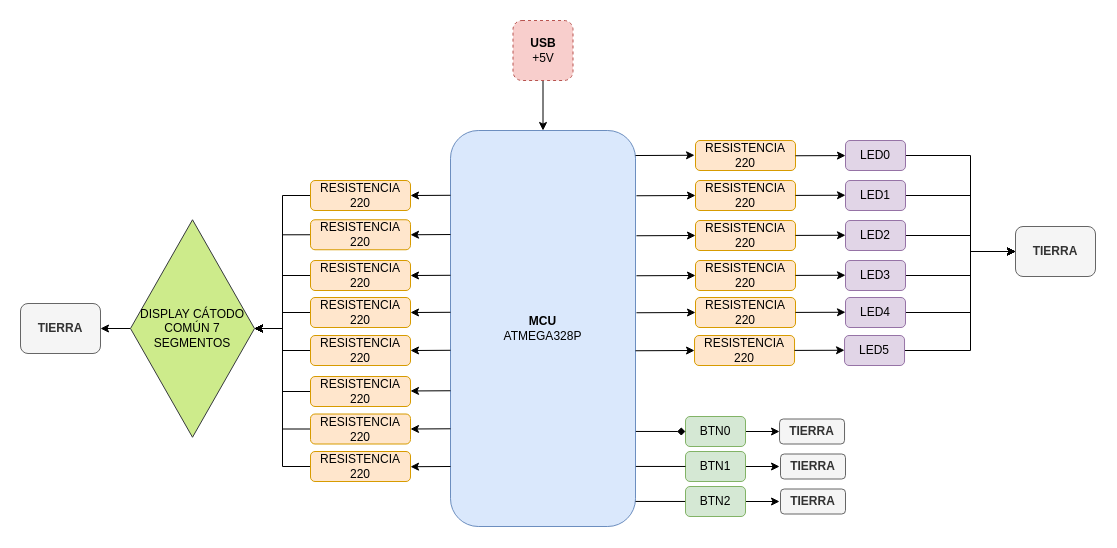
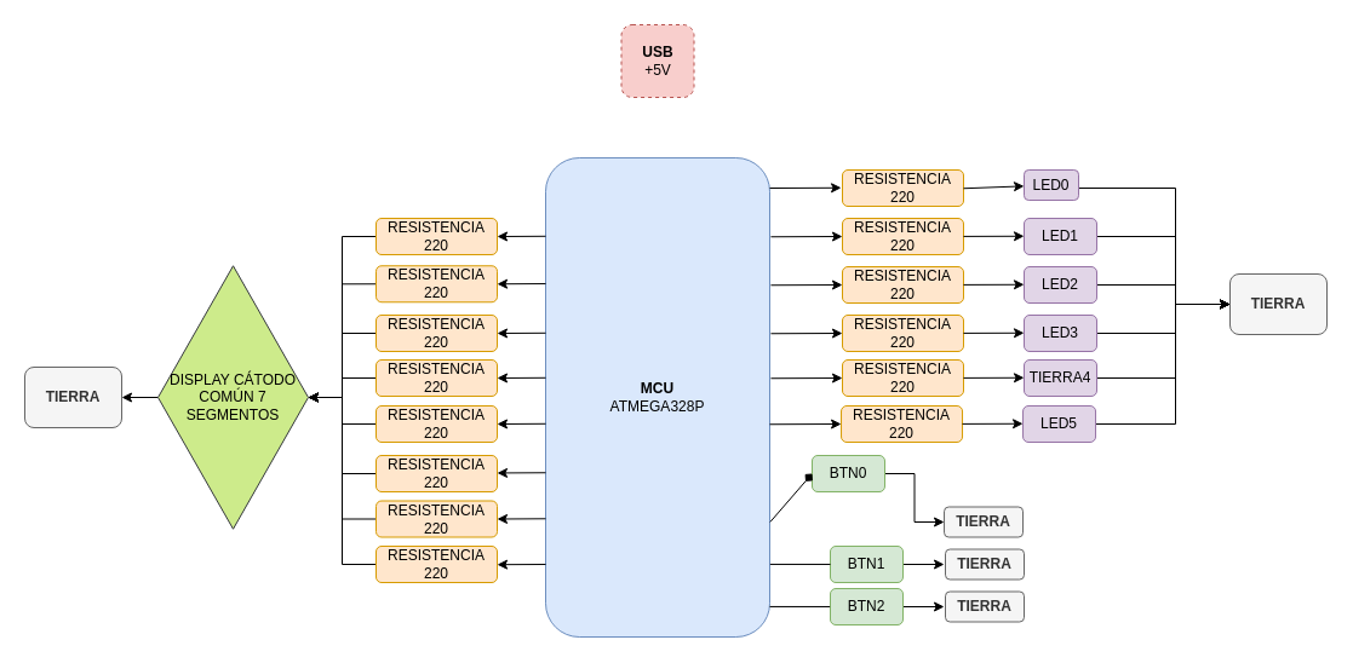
  <mxCell id="0" />
  <mxCell id="1" parent="0" />
- <mxCell id="2" style="edgeStyle=orthogonalEdgeStyle;rounded=0;orthogonalLoop=1;jettySize=auto;html=1;exitX=0.5;exitY=1;exitDx=0;exitDy=0;entryX=0.5;entryY=0;entryDx=0;entryDy=0;" edge="1" parent="1" source="3" target="4"><mxGeometry relative="1" as="geometry" /></mxCell>
  <mxCell id="3" value="&lt;b&gt;USB&lt;/b&gt;&lt;br&gt;+5V" style="rounded=1;whiteSpace=wrap;html=1;fillColor=#f8cecc;strokeColor=#b85450;dashed=1;" vertex="1" parent="1"><mxGeometry x="512.5" y="20" width="60" height="60" as="geometry" /></mxCell>
  <mxCell id="4" value="&lt;b&gt;MCU&lt;/b&gt;&lt;br&gt;ATMEGA328P" style="rounded=1;whiteSpace=wrap;html=1;fillColor=#dae8fc;strokeColor=#6c8ebf;" vertex="1" parent="1"><mxGeometry x="450" y="130" width="185" height="396" as="geometry" /></mxCell>
  <mxCell id="5" style="edgeStyle=orthogonalEdgeStyle;rounded=0;orthogonalLoop=1;jettySize=auto;html=1;entryX=0;entryY=0.5;entryDx=0;entryDy=0;" edge="1" parent="1" source="6" target="24"><mxGeometry relative="1" as="geometry"><mxPoint x="1015" y="215" as="targetPoint" /><Array as="points"><mxPoint x="970" y="155" /><mxPoint x="970" y="251" /></Array></mxGeometry></mxCell>
- <mxCell id="6" value="LED0" style="text;html=1;strokeColor=#9673a6;fillColor=#e1d5e7;align=center;verticalAlign=middle;whiteSpace=wrap;rounded=1;" vertex="1" parent="1"><mxGeometry x="845" y="140" width="60" height="30" as="geometry" /></mxCell>
+ <mxCell id="6" value="LED0" style="text;html=1;strokeColor=#9673a6;fillColor=#e1d5e7;align=center;verticalAlign=middle;whiteSpace=wrap;rounded=1;" vertex="1" parent="1"><mxGeometry x="845" y="140" width="45" height="25" as="geometry" /></mxCell>
  <mxCell id="7" style="edgeStyle=orthogonalEdgeStyle;rounded=0;orthogonalLoop=1;jettySize=auto;html=1;entryX=0;entryY=0.5;entryDx=0;entryDy=0;" edge="1" parent="1" source="8" target="24"><mxGeometry relative="1" as="geometry"><mxPoint x="1015" y="215" as="targetPoint" /><Array as="points"><mxPoint x="970" y="195" /><mxPoint x="970" y="251" /></Array></mxGeometry></mxCell>
  <mxCell id="8" value="LED1" style="text;html=1;strokeColor=#9673a6;fillColor=#e1d5e7;align=center;verticalAlign=middle;whiteSpace=wrap;rounded=1;" vertex="1" parent="1"><mxGeometry x="845" y="180" width="60" height="30" as="geometry" /></mxCell>
  <mxCell id="9" style="edgeStyle=orthogonalEdgeStyle;rounded=0;orthogonalLoop=1;jettySize=auto;html=1;entryX=0;entryY=0.5;entryDx=0;entryDy=0;" edge="1" parent="1" source="10" target="24"><mxGeometry relative="1" as="geometry"><mxPoint x="1015" y="215" as="targetPoint" /><Array as="points"><mxPoint x="970" y="235" /><mxPoint x="970" y="251" /></Array></mxGeometry></mxCell>
  <mxCell id="10" value="LED2" style="text;html=1;strokeColor=#9673a6;fillColor=#e1d5e7;align=center;verticalAlign=middle;whiteSpace=wrap;rounded=1;" vertex="1" parent="1"><mxGeometry x="845" y="220" width="60" height="30" as="geometry" /></mxCell>
  <mxCell id="11" style="edgeStyle=orthogonalEdgeStyle;rounded=0;orthogonalLoop=1;jettySize=auto;html=1;entryX=0;entryY=0.5;entryDx=0;entryDy=0;" edge="1" parent="1" source="12" target="24"><mxGeometry relative="1" as="geometry"><mxPoint x="1015" y="215" as="targetPoint" /><Array as="points"><mxPoint x="970" y="275" /><mxPoint x="970" y="251" /></Array></mxGeometry></mxCell>
  <mxCell id="12" value="LED3" style="text;html=1;strokeColor=#9673a6;fillColor=#e1d5e7;align=center;verticalAlign=middle;whiteSpace=wrap;rounded=1;" vertex="1" parent="1"><mxGeometry x="845" y="260" width="60" height="30" as="geometry" /></mxCell>
  <mxCell id="13" value="RESISTENCIA 220" style="text;html=1;strokeColor=#d79b00;fillColor=#ffe6cc;align=center;verticalAlign=middle;whiteSpace=wrap;rounded=1;" vertex="1" parent="1"><mxGeometry x="695" y="140" width="100" height="30" as="geometry" /></mxCell>
  <mxCell id="14" value="RESISTENCIA 220" style="text;html=1;strokeColor=#d79b00;fillColor=#ffe6cc;align=center;verticalAlign=middle;whiteSpace=wrap;rounded=1;" vertex="1" parent="1"><mxGeometry x="695" y="180" width="100" height="30" as="geometry" /></mxCell>
  <mxCell id="15" value="RESISTENCIA 220" style="text;html=1;strokeColor=#d79b00;fillColor=#ffe6cc;align=center;verticalAlign=middle;whiteSpace=wrap;rounded=1;" vertex="1" parent="1"><mxGeometry x="695" y="220" width="100" height="30" as="geometry" /></mxCell>
  <mxCell id="16" value="RESISTENCIA 220" style="text;html=1;strokeColor=#d79b00;fillColor=#ffe6cc;align=center;verticalAlign=middle;whiteSpace=wrap;rounded=1;" vertex="1" parent="1"><mxGeometry x="695" y="260" width="100" height="30" as="geometry" /></mxCell>
  <mxCell id="17" value="" style="endArrow=classic;html=1;rounded=0;exitX=1.008;exitY=0.165;exitDx=0;exitDy=0;exitPerimeter=0;" edge="1" parent="1" target="6"><mxGeometry width="50" height="50" relative="1" as="geometry"><mxPoint x="795" y="155.26" as="sourcePoint" /><mxPoint x="824.04" y="154.746" as="targetPoint" /></mxGeometry></mxCell>
  <mxCell id="18" value="" style="endArrow=classic;html=1;rounded=0;exitX=1.008;exitY=0.165;exitDx=0;exitDy=0;exitPerimeter=0;" edge="1" parent="1"><mxGeometry width="50" height="50" relative="1" as="geometry"><mxPoint x="795" y="194.92" as="sourcePoint" /><mxPoint x="845" y="194.758" as="targetPoint" /></mxGeometry></mxCell>
  <mxCell id="19" value="" style="endArrow=classic;html=1;rounded=0;exitX=1.008;exitY=0.165;exitDx=0;exitDy=0;exitPerimeter=0;" edge="1" parent="1"><mxGeometry width="50" height="50" relative="1" as="geometry"><mxPoint x="795" y="234.92" as="sourcePoint" /><mxPoint x="845" y="234.758" as="targetPoint" /></mxGeometry></mxCell>
  <mxCell id="20" value="" style="endArrow=classic;html=1;rounded=0;exitX=1.008;exitY=0.165;exitDx=0;exitDy=0;exitPerimeter=0;" edge="1" parent="1"><mxGeometry width="50" height="50" relative="1" as="geometry"><mxPoint x="795" y="274.92" as="sourcePoint" /><mxPoint x="845" y="274.758" as="targetPoint" /></mxGeometry></mxCell>
  <mxCell id="21" value="" style="endArrow=classic;html=1;rounded=0;exitX=1.008;exitY=0.165;exitDx=0;exitDy=0;exitPerimeter=0;entryX=0;entryY=0.5;entryDx=0;entryDy=0;" edge="1" parent="1" target="14"><mxGeometry width="50" height="50" relative="1" as="geometry"><mxPoint x="635.96" y="195.26" as="sourcePoint" /><mxPoint x="665" y="194.746" as="targetPoint" /></mxGeometry></mxCell>
  <mxCell id="22" value="" style="endArrow=classic;html=1;rounded=0;exitX=1.008;exitY=0.165;exitDx=0;exitDy=0;exitPerimeter=0;entryX=0;entryY=0.5;entryDx=0;entryDy=0;" edge="1" parent="1" target="15"><mxGeometry width="50" height="50" relative="1" as="geometry"><mxPoint x="635.96" y="235.26" as="sourcePoint" /><mxPoint x="665" y="234.746" as="targetPoint" /></mxGeometry></mxCell>
  <mxCell id="23" value="" style="endArrow=classic;html=1;rounded=0;exitX=1.008;exitY=0.165;exitDx=0;exitDy=0;exitPerimeter=0;entryX=0;entryY=0.5;entryDx=0;entryDy=0;" edge="1" parent="1" target="16"><mxGeometry width="50" height="50" relative="1" as="geometry"><mxPoint x="635.96" y="275.26" as="sourcePoint" /><mxPoint x="665" y="274.746" as="targetPoint" /></mxGeometry></mxCell>
  <mxCell id="24" value="&lt;b&gt;TIERRA&lt;/b&gt;" style="rounded=1;whiteSpace=wrap;html=1;fillColor=#f5f5f5;strokeColor=#666666;fontColor=#333333;" vertex="1" parent="1"><mxGeometry x="1015" y="226" width="80" height="50" as="geometry" /></mxCell>
  <mxCell id="25" value="" style="endArrow=classic;html=1;rounded=0;exitX=1.008;exitY=0.165;exitDx=0;exitDy=0;exitPerimeter=0;entryX=0;entryY=0.5;entryDx=0;entryDy=0;" edge="1" parent="1"><mxGeometry width="50" height="50" relative="1" as="geometry"><mxPoint x="635" y="155.02" as="sourcePoint" /><mxPoint x="694.04" y="154.76" as="targetPoint" /></mxGeometry></mxCell>
  <mxCell id="26" style="edgeStyle=orthogonalEdgeStyle;rounded=0;orthogonalLoop=1;jettySize=auto;html=1;exitX=1;exitY=0.5;exitDx=0;exitDy=0;entryX=0;entryY=0.5;entryDx=0;entryDy=0;" edge="1" parent="1" source="27" target="24"><mxGeometry relative="1" as="geometry"><Array as="points"><mxPoint x="970" y="312" /><mxPoint x="970" y="251" /></Array></mxGeometry></mxCell>
- <mxCell id="27" value="LED4" style="text;html=1;strokeColor=#9673a6;fillColor=#e1d5e7;align=center;verticalAlign=middle;whiteSpace=wrap;rounded=1;" vertex="1" parent="1"><mxGeometry x="845" y="297" width="60" height="30" as="geometry" /></mxCell>
+ <mxCell id="27" value="TIERRA4" style="text;html=1;strokeColor=#9673a6;fillColor=#e1d5e7;align=center;verticalAlign=middle;whiteSpace=wrap;rounded=1;" vertex="1" parent="1"><mxGeometry x="845" y="297" width="60" height="30" as="geometry" /></mxCell>
  <mxCell id="28" value="RESISTENCIA 220" style="text;html=1;strokeColor=#d79b00;fillColor=#ffe6cc;align=center;verticalAlign=middle;whiteSpace=wrap;rounded=1;" vertex="1" parent="1"><mxGeometry x="695" y="297" width="100" height="30" as="geometry" /></mxCell>
  <mxCell id="29" value="" style="endArrow=classic;html=1;rounded=0;exitX=1.008;exitY=0.165;exitDx=0;exitDy=0;exitPerimeter=0;" edge="1" parent="1"><mxGeometry width="50" height="50" relative="1" as="geometry"><mxPoint x="795" y="311.92" as="sourcePoint" /><mxPoint x="845" y="311.758" as="targetPoint" /></mxGeometry></mxCell>
  <mxCell id="30" value="" style="endArrow=classic;html=1;rounded=0;exitX=1.008;exitY=0.165;exitDx=0;exitDy=0;exitPerimeter=0;entryX=0;entryY=0.5;entryDx=0;entryDy=0;" edge="1" parent="1" target="28"><mxGeometry width="50" height="50" relative="1" as="geometry"><mxPoint x="635.96" y="312.26" as="sourcePoint" /><mxPoint x="665" y="311.746" as="targetPoint" /></mxGeometry></mxCell>
  <mxCell id="31" style="edgeStyle=orthogonalEdgeStyle;rounded=0;orthogonalLoop=1;jettySize=auto;html=1;exitX=1;exitY=0.5;exitDx=0;exitDy=0;entryX=0;entryY=0.5;entryDx=0;entryDy=0;" edge="1" parent="1" source="32" target="24"><mxGeometry relative="1" as="geometry"><Array as="points"><mxPoint x="970" y="350" /><mxPoint x="970" y="251" /></Array></mxGeometry></mxCell>
  <mxCell id="32" value="LED5" style="text;html=1;strokeColor=#9673a6;fillColor=#e1d5e7;align=center;verticalAlign=middle;whiteSpace=wrap;rounded=1;" vertex="1" parent="1"><mxGeometry x="844.04" y="335" width="60" height="30" as="geometry" /></mxCell>
  <mxCell id="33" value="RESISTENCIA 220" style="text;html=1;strokeColor=#d79b00;fillColor=#ffe6cc;align=center;verticalAlign=middle;whiteSpace=wrap;rounded=1;" vertex="1" parent="1"><mxGeometry x="694.04" y="335" width="100" height="30" as="geometry" /></mxCell>
  <mxCell id="34" value="" style="endArrow=classic;html=1;rounded=0;exitX=1.008;exitY=0.165;exitDx=0;exitDy=0;exitPerimeter=0;" edge="1" parent="1"><mxGeometry width="50" height="50" relative="1" as="geometry"><mxPoint x="794.04" y="349.92" as="sourcePoint" /><mxPoint x="844.04" y="349.758" as="targetPoint" /></mxGeometry></mxCell>
  <mxCell id="35" value="" style="endArrow=classic;html=1;rounded=0;exitX=1.008;exitY=0.165;exitDx=0;exitDy=0;exitPerimeter=0;entryX=0;entryY=0.5;entryDx=0;entryDy=0;" edge="1" parent="1" target="33"><mxGeometry width="50" height="50" relative="1" as="geometry"><mxPoint x="635" y="350.26" as="sourcePoint" /><mxPoint x="664.04" y="349.746" as="targetPoint" /></mxGeometry></mxCell>
  <mxCell id="36" style="edgeStyle=orthogonalEdgeStyle;rounded=0;orthogonalLoop=1;jettySize=auto;html=1;exitX=1;exitY=0.5;exitDx=0;exitDy=0;entryX=0;entryY=0.5;entryDx=0;entryDy=0;" edge="1" parent="1" source="37" target="38"><mxGeometry relative="1" as="geometry" /></mxCell>
- <mxCell id="37" value="BTN0" style="text;html=1;strokeColor=#82b366;fillColor=#d5e8d4;align=center;verticalAlign=middle;whiteSpace=wrap;rounded=1;" vertex="1" parent="1"><mxGeometry x="685" y="416" width="60" height="30" as="geometry" /></mxCell>
+ <mxCell id="37" value="BTN0" style="text;html=1;strokeColor=#82b366;fillColor=#d5e8d4;align=center;verticalAlign=middle;whiteSpace=wrap;rounded=1;" vertex="1" parent="1"><mxGeometry x="670" y="376" width="60" height="30" as="geometry" /></mxCell>
  <mxCell id="38" value="&lt;b&gt;TIERRA&lt;/b&gt;" style="rounded=1;whiteSpace=wrap;html=1;fillColor=#f5f5f5;strokeColor=#666666;fontColor=#333333;" vertex="1" parent="1"><mxGeometry x="779.04" y="418.5" width="65" height="25" as="geometry" /></mxCell>
  <mxCell id="39" style="edgeStyle=orthogonalEdgeStyle;rounded=0;orthogonalLoop=1;jettySize=auto;html=1;exitX=1;exitY=0.5;exitDx=0;exitDy=0;entryX=0;entryY=0.5;entryDx=0;entryDy=0;" edge="1" parent="1" source="40"><mxGeometry relative="1" as="geometry"><mxPoint x="779.04" y="466" as="targetPoint" /></mxGeometry></mxCell>
  <mxCell id="40" value="BTN1" style="text;html=1;strokeColor=#82b366;fillColor=#d5e8d4;align=center;verticalAlign=middle;whiteSpace=wrap;rounded=1;" vertex="1" parent="1"><mxGeometry x="685" y="451" width="60" height="30" as="geometry" /></mxCell>
  <mxCell id="41" style="edgeStyle=orthogonalEdgeStyle;rounded=0;orthogonalLoop=1;jettySize=auto;html=1;exitX=1;exitY=0.5;exitDx=0;exitDy=0;entryX=0;entryY=0.5;entryDx=0;entryDy=0;" edge="1" parent="1" source="42"><mxGeometry relative="1" as="geometry"><mxPoint x="779.04" y="501" as="targetPoint" /></mxGeometry></mxCell>
  <mxCell id="42" value="BTN2" style="text;html=1;strokeColor=#82b366;fillColor=#d5e8d4;align=center;verticalAlign=middle;whiteSpace=wrap;rounded=1;" vertex="1" parent="1"><mxGeometry x="685" y="486" width="60" height="30" as="geometry" /></mxCell>
  <mxCell id="43" value="&lt;b&gt;TIERRA&lt;/b&gt;" style="rounded=1;whiteSpace=wrap;html=1;fillColor=#f5f5f5;strokeColor=#666666;fontColor=#333333;" vertex="1" parent="1"><mxGeometry x="780" y="453.5" width="65" height="25" as="geometry" /></mxCell>
  <mxCell id="44" value="&lt;b&gt;TIERRA&lt;/b&gt;" style="rounded=1;whiteSpace=wrap;html=1;fillColor=#f5f5f5;strokeColor=#666666;fontColor=#333333;" vertex="1" parent="1"><mxGeometry x="780" y="488.5" width="65" height="25" as="geometry" /></mxCell>
  <mxCell id="45" value="" style="endArrow=diamond;html=1;rounded=0;entryX=0;entryY=0.5;entryDx=0;entryDy=0;exitX=1.002;exitY=0.76;exitDx=0;exitDy=0;exitPerimeter=0;" edge="1" parent="1" source="4" target="37"><mxGeometry width="50" height="50" relative="1" as="geometry"><mxPoint x="610" y="446" as="sourcePoint" /><mxPoint x="660" y="396" as="targetPoint" /></mxGeometry></mxCell>
  <mxCell id="46" value="" style="endArrow=none;html=1;rounded=0;entryX=0;entryY=0.5;entryDx=0;entryDy=0;exitX=1.002;exitY=0.76;exitDx=0;exitDy=0;exitPerimeter=0;" edge="1" parent="1"><mxGeometry width="50" height="50" relative="1" as="geometry"><mxPoint x="635.37" y="465.94" as="sourcePoint" /><mxPoint x="685" y="465.98" as="targetPoint" /></mxGeometry></mxCell>
  <mxCell id="47" value="" style="endArrow=none;html=1;rounded=0;entryX=0;entryY=0.5;entryDx=0;entryDy=0;exitX=1.002;exitY=0.76;exitDx=0;exitDy=0;exitPerimeter=0;" edge="1" parent="1"><mxGeometry width="50" height="50" relative="1" as="geometry"><mxPoint x="635" y="500.94" as="sourcePoint" /><mxPoint x="684.63" y="500.98" as="targetPoint" /></mxGeometry></mxCell>
  <mxCell id="48" style="edgeStyle=orthogonalEdgeStyle;rounded=0;orthogonalLoop=1;jettySize=auto;html=1;exitX=0;exitY=0.5;exitDx=0;exitDy=0;entryX=1;entryY=0.5;entryDx=0;entryDy=0;" edge="1" parent="1" source="49" target="65"><mxGeometry relative="1" as="geometry" /></mxCell>
  <mxCell id="49" value="RESISTENCIA 220" style="text;html=1;strokeColor=#d79b00;fillColor=#ffe6cc;align=center;verticalAlign=middle;whiteSpace=wrap;rounded=1;" vertex="1" parent="1"><mxGeometry x="310" y="180" width="100" height="30" as="geometry" /></mxCell>
  <mxCell id="50" style="edgeStyle=orthogonalEdgeStyle;rounded=0;orthogonalLoop=1;jettySize=auto;html=1;exitX=0;exitY=0.5;exitDx=0;exitDy=0;entryX=1;entryY=0.5;entryDx=0;entryDy=0;" edge="1" parent="1" source="51" target="65"><mxGeometry relative="1" as="geometry" /></mxCell>
  <mxCell id="51" value="RESISTENCIA 220" style="text;html=1;strokeColor=#d79b00;fillColor=#ffe6cc;align=center;verticalAlign=middle;whiteSpace=wrap;rounded=1;" vertex="1" parent="1"><mxGeometry x="310" y="219.25" width="100" height="30" as="geometry" /></mxCell>
  <mxCell id="52" style="edgeStyle=orthogonalEdgeStyle;rounded=0;orthogonalLoop=1;jettySize=auto;html=1;exitX=0;exitY=0.5;exitDx=0;exitDy=0;entryX=1;entryY=0.5;entryDx=0;entryDy=0;" edge="1" parent="1" source="53" target="65"><mxGeometry relative="1" as="geometry" /></mxCell>
  <mxCell id="53" value="RESISTENCIA 220" style="text;html=1;strokeColor=#d79b00;fillColor=#ffe6cc;align=center;verticalAlign=middle;whiteSpace=wrap;rounded=1;" vertex="1" parent="1"><mxGeometry x="310" y="260" width="100" height="30" as="geometry" /></mxCell>
  <mxCell id="54" style="edgeStyle=orthogonalEdgeStyle;rounded=0;orthogonalLoop=1;jettySize=auto;html=1;exitX=0;exitY=0.5;exitDx=0;exitDy=0;entryX=1;entryY=0.5;entryDx=0;entryDy=0;" edge="1" parent="1" source="55" target="65"><mxGeometry relative="1" as="geometry" /></mxCell>
  <mxCell id="55" value="RESISTENCIA 220" style="text;html=1;strokeColor=#d79b00;fillColor=#ffe6cc;align=center;verticalAlign=middle;whiteSpace=wrap;rounded=1;" vertex="1" parent="1"><mxGeometry x="310" y="297" width="100" height="30" as="geometry" /></mxCell>
  <mxCell id="56" style="edgeStyle=orthogonalEdgeStyle;rounded=0;orthogonalLoop=1;jettySize=auto;html=1;exitX=0;exitY=0.5;exitDx=0;exitDy=0;entryX=1;entryY=0.5;entryDx=0;entryDy=0;" edge="1" parent="1" source="57" target="65"><mxGeometry relative="1" as="geometry" /></mxCell>
  <mxCell id="57" value="RESISTENCIA 220" style="text;html=1;strokeColor=#d79b00;fillColor=#ffe6cc;align=center;verticalAlign=middle;whiteSpace=wrap;rounded=1;" vertex="1" parent="1"><mxGeometry x="310" y="335" width="100" height="30" as="geometry" /></mxCell>
  <mxCell id="58" style="edgeStyle=orthogonalEdgeStyle;rounded=0;orthogonalLoop=1;jettySize=auto;html=1;exitX=0;exitY=0.5;exitDx=0;exitDy=0;entryX=1;entryY=0.5;entryDx=0;entryDy=0;" edge="1" parent="1" source="59" target="65"><mxGeometry relative="1" as="geometry" /></mxCell>
  <mxCell id="59" value="RESISTENCIA 220" style="text;html=1;strokeColor=#d79b00;fillColor=#ffe6cc;align=center;verticalAlign=middle;whiteSpace=wrap;rounded=1;" vertex="1" parent="1"><mxGeometry x="310" y="376" width="100" height="30" as="geometry" /></mxCell>
  <mxCell id="60" style="edgeStyle=orthogonalEdgeStyle;rounded=0;orthogonalLoop=1;jettySize=auto;html=1;exitX=0;exitY=0.5;exitDx=0;exitDy=0;entryX=1;entryY=0.5;entryDx=0;entryDy=0;" edge="1" parent="1" source="61" target="65"><mxGeometry relative="1" as="geometry" /></mxCell>
  <mxCell id="61" value="RESISTENCIA 220" style="text;html=1;strokeColor=#d79b00;fillColor=#ffe6cc;align=center;verticalAlign=middle;whiteSpace=wrap;rounded=1;" vertex="1" parent="1"><mxGeometry x="310" y="413.5" width="100" height="30" as="geometry" /></mxCell>
  <mxCell id="62" style="edgeStyle=orthogonalEdgeStyle;rounded=0;orthogonalLoop=1;jettySize=auto;html=1;exitX=0;exitY=0.5;exitDx=0;exitDy=0;entryX=1;entryY=0.5;entryDx=0;entryDy=0;" edge="1" parent="1" source="63" target="65"><mxGeometry relative="1" as="geometry" /></mxCell>
  <mxCell id="63" value="RESISTENCIA 220" style="text;html=1;strokeColor=#d79b00;fillColor=#ffe6cc;align=center;verticalAlign=middle;whiteSpace=wrap;rounded=1;" vertex="1" parent="1"><mxGeometry x="310" y="451" width="100" height="30" as="geometry" /></mxCell>
  <mxCell id="64" style="edgeStyle=orthogonalEdgeStyle;rounded=0;orthogonalLoop=1;jettySize=auto;html=1;exitX=0;exitY=0.5;exitDx=0;exitDy=0;entryX=1;entryY=0.5;entryDx=0;entryDy=0;" edge="1" parent="1" source="65" target="74"><mxGeometry relative="1" as="geometry" /></mxCell>
  <mxCell id="65" value="DISPLAY CÁTODO COMÚN 7 SEGMENTOS" style="rhombus;whiteSpace=wrap;html=1;fillColor=#cdeb8b;strokeColor=#36393d;glass=0;shadow=0;sketch=0;" vertex="1" parent="1"><mxGeometry x="130" y="219.25" width="124" height="217.5" as="geometry" /></mxCell>
  <mxCell id="66" value="" style="endArrow=classic;html=1;rounded=0;exitX=1.008;exitY=0.165;exitDx=0;exitDy=0;exitPerimeter=0;" edge="1" parent="1"><mxGeometry width="50" height="50" relative="1" as="geometry"><mxPoint x="450" y="194.79" as="sourcePoint" /><mxPoint x="410" y="195" as="targetPoint" /></mxGeometry></mxCell>
  <mxCell id="67" value="" style="endArrow=classic;html=1;rounded=0;exitX=1.008;exitY=0.165;exitDx=0;exitDy=0;exitPerimeter=0;" edge="1" parent="1"><mxGeometry width="50" height="50" relative="1" as="geometry"><mxPoint x="450" y="234.04" as="sourcePoint" /><mxPoint x="410" y="234.25" as="targetPoint" /></mxGeometry></mxCell>
  <mxCell id="68" value="" style="endArrow=classic;html=1;rounded=0;exitX=1.008;exitY=0.165;exitDx=0;exitDy=0;exitPerimeter=0;" edge="1" parent="1"><mxGeometry width="50" height="50" relative="1" as="geometry"><mxPoint x="450" y="274.79" as="sourcePoint" /><mxPoint x="410" y="275" as="targetPoint" /></mxGeometry></mxCell>
  <mxCell id="69" value="" style="endArrow=classic;html=1;rounded=0;exitX=1.008;exitY=0.165;exitDx=0;exitDy=0;exitPerimeter=0;" edge="1" parent="1"><mxGeometry width="50" height="50" relative="1" as="geometry"><mxPoint x="450" y="311.79" as="sourcePoint" /><mxPoint x="410" y="312" as="targetPoint" /></mxGeometry></mxCell>
  <mxCell id="70" value="" style="endArrow=classic;html=1;rounded=0;exitX=1.008;exitY=0.165;exitDx=0;exitDy=0;exitPerimeter=0;" edge="1" parent="1"><mxGeometry width="50" height="50" relative="1" as="geometry"><mxPoint x="450" y="349.79" as="sourcePoint" /><mxPoint x="410" y="350" as="targetPoint" /></mxGeometry></mxCell>
  <mxCell id="71" value="" style="endArrow=classic;html=1;rounded=0;exitX=1.008;exitY=0.165;exitDx=0;exitDy=0;exitPerimeter=0;" edge="1" parent="1"><mxGeometry width="50" height="50" relative="1" as="geometry"><mxPoint x="450" y="390.25" as="sourcePoint" /><mxPoint x="410" y="390.46" as="targetPoint" /></mxGeometry></mxCell>
  <mxCell id="72" value="" style="endArrow=classic;html=1;rounded=0;exitX=1.008;exitY=0.165;exitDx=0;exitDy=0;exitPerimeter=0;" edge="1" parent="1"><mxGeometry width="50" height="50" relative="1" as="geometry"><mxPoint x="450" y="428.29" as="sourcePoint" /><mxPoint x="410" y="428.5" as="targetPoint" /></mxGeometry></mxCell>
  <mxCell id="73" value="" style="endArrow=classic;html=1;rounded=0;exitX=1.008;exitY=0.165;exitDx=0;exitDy=0;exitPerimeter=0;" edge="1" parent="1"><mxGeometry width="50" height="50" relative="1" as="geometry"><mxPoint x="450" y="466" as="sourcePoint" /><mxPoint x="410" y="466.21" as="targetPoint" /></mxGeometry></mxCell>
  <mxCell id="74" value="&lt;b&gt;TIERRA&lt;/b&gt;" style="rounded=1;whiteSpace=wrap;html=1;fillColor=#f5f5f5;strokeColor=#666666;fontColor=#333333;" vertex="1" parent="1"><mxGeometry x="20" y="303" width="80" height="50" as="geometry" /></mxCell>
